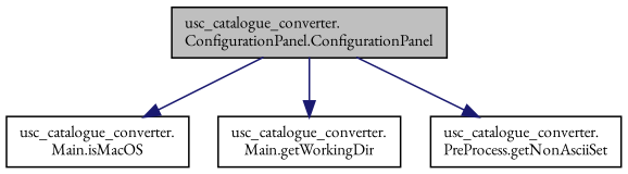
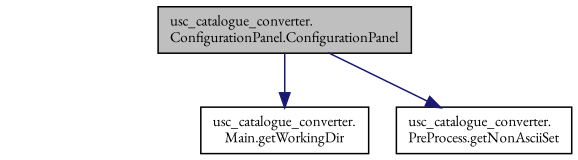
  digraph {
    rankdir=TB
    fontname="EB Garamond"
    node [color=black fillcolor=white fontname="EB Garamond" fontsize=10 shape=record style=filled]
    edge [color=midnightblue fontname="EB Garamond" fontsize=10 labelfontname=Helvetica labelfontsize=10 style=solid]
    n1 [fillcolor=grey75 fontcolor=black height=0.2 label="usc_catalogue_converter.\lConfigurationPanel.ConfigurationPanel" width=0.4]
-   n2 [height=0.2 label="usc_catalogue_converter.\lMain.isMacOS" width=0.4]
    n3 [height=0.2 label="usc_catalogue_converter.\lMain.getWorkingDir" width=0.4]
    n4 [height=0.2 label="usc_catalogue_converter.\lPreProcess.getNonAsciiSet" width=0.4]
-   n1 -> n2
    n1 -> n3
    n1 -> n4
  }
